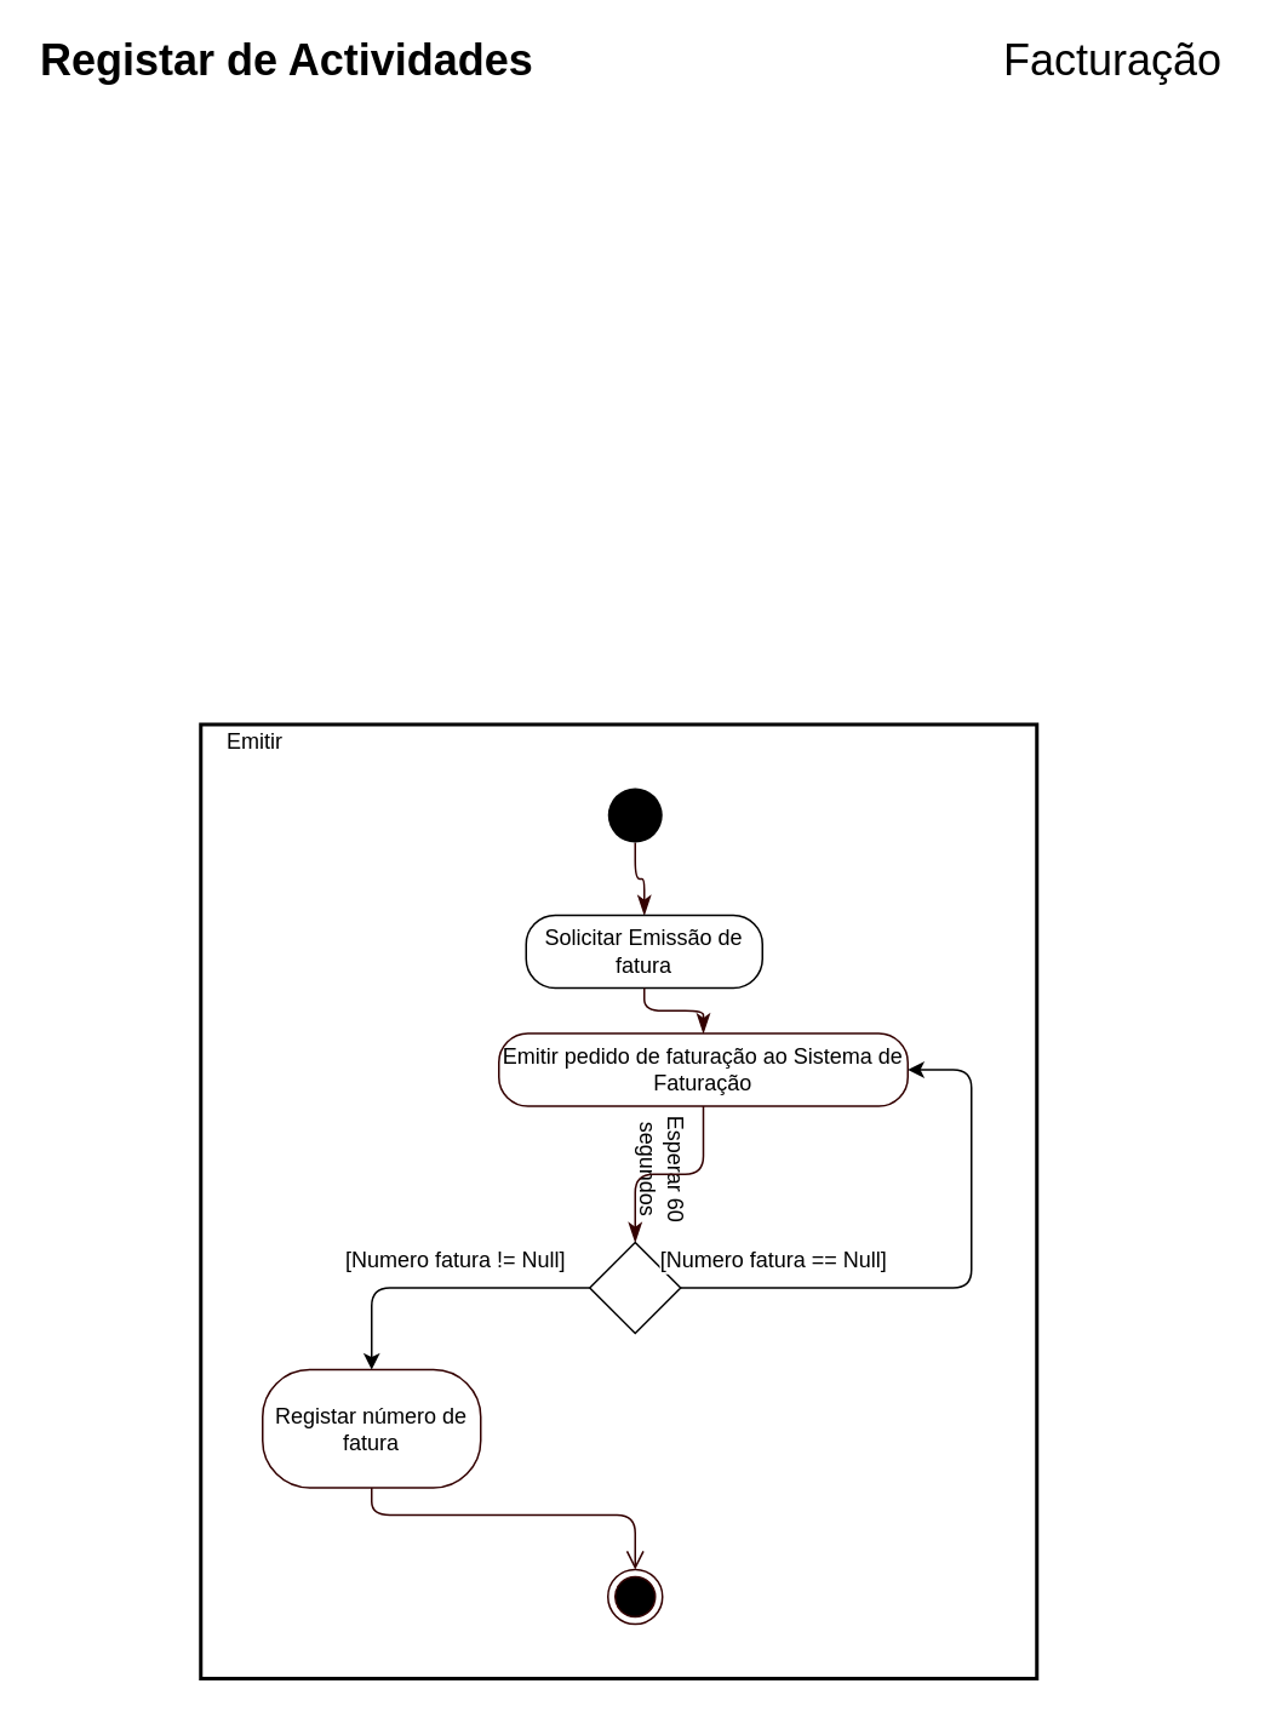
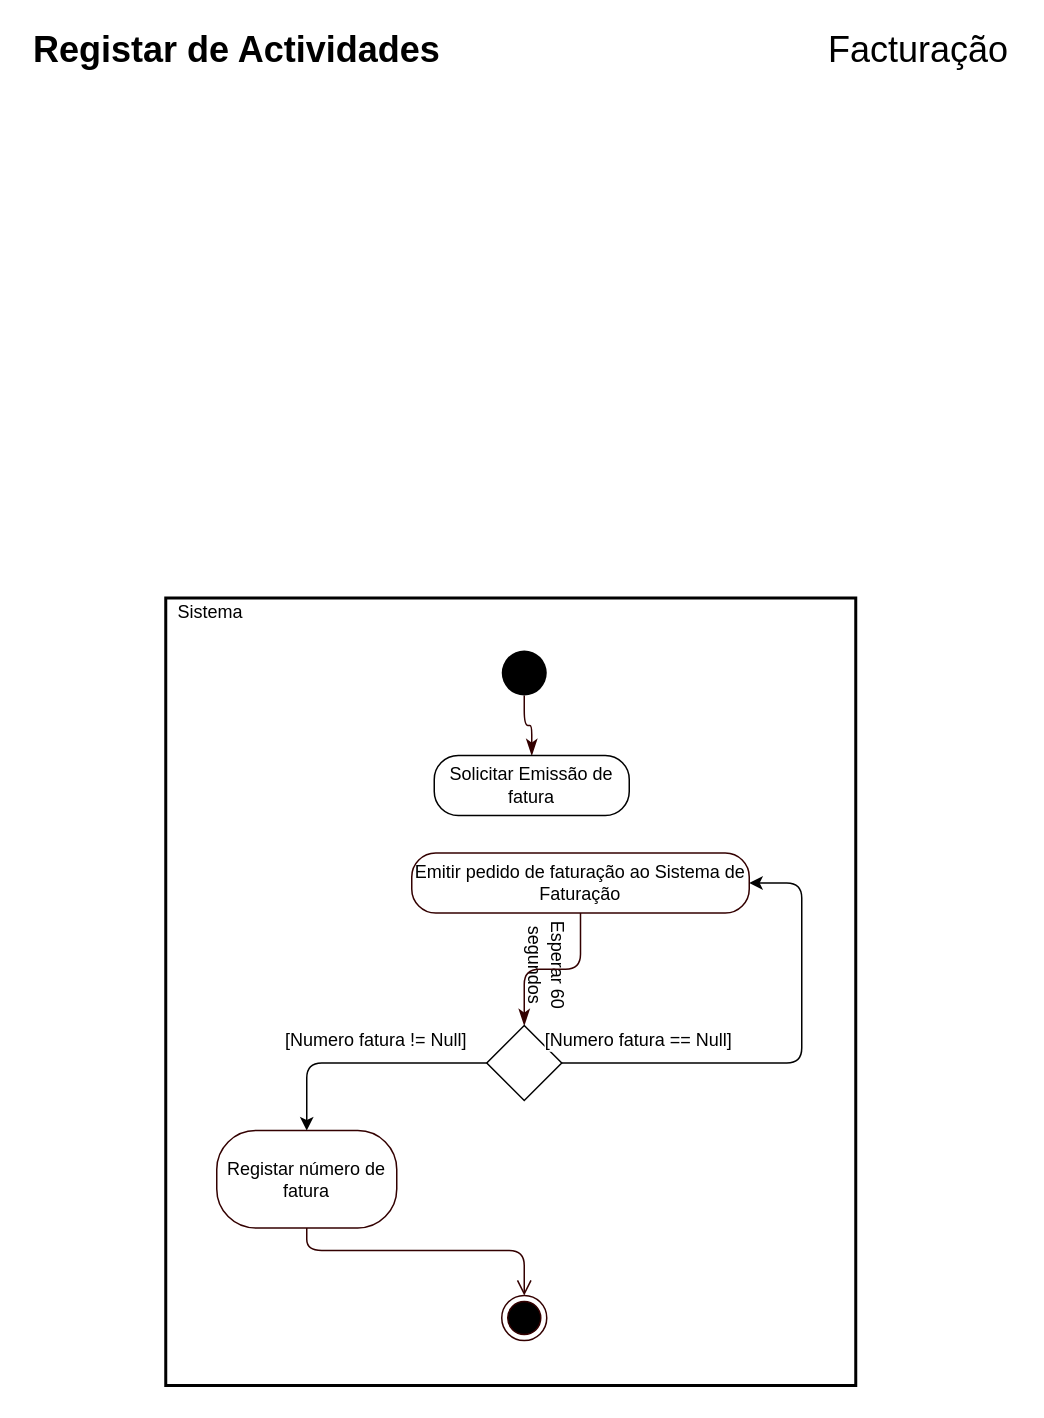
  <mxCell id="0" />
  <mxCell id="1" parent="0" />
  <mxCell id="2" value="" style="rounded=0;whiteSpace=wrap;html=1;strokeColor=#000000;fillColor=none;strokeWidth=2;" parent="1" vertex="1"><mxGeometry x="110" y="395" width="460" height="525" as="geometry" /></mxCell>
  <mxCell id="3" value="" style="edgeStyle=orthogonalEdgeStyle;html=1;verticalAlign=bottom;endArrow=classicThin;endSize=8;entryX=0.5;entryY=0;entryDx=0;entryDy=0;strokeColor=#330000;exitX=0.5;exitY=1;exitDx=0;exitDy=0;endFill=1;" parent="1" source="16" target="4" edge="1"><mxGeometry relative="1" as="geometry"><mxPoint x="363" y="480" as="targetPoint" /><mxPoint x="349" y="470" as="sourcePoint" /></mxGeometry></mxCell>
  <mxCell id="4" value="Solicitar Emissão de fatura" style="rounded=1;whiteSpace=wrap;html=1;arcSize=40;fontColor=#000000;" parent="1" vertex="1"><mxGeometry x="289" y="500" width="130" height="40" as="geometry" /></mxCell>
- <mxCell id="5" value="" style="edgeStyle=orthogonalEdgeStyle;html=1;verticalAlign=bottom;endArrow=classicThin;endSize=8;entryX=0.5;entryY=0;entryDx=0;entryDy=0;strokeColor=#330000;endFill=1;" parent="1" source="4" target="7" edge="1"><mxGeometry relative="1" as="geometry"><mxPoint x="349" y="590" as="targetPoint" /></mxGeometry></mxCell>
  <mxCell id="6" value="Esperar 60 segundos" style="text;html=1;strokeColor=none;fillColor=none;align=center;verticalAlign=middle;whiteSpace=wrap;rounded=0;rotation=90;" parent="1" vertex="1"><mxGeometry x="324" y="630" width="80" height="20" as="geometry" /></mxCell>
  <mxCell id="7" value="Emitir pedido de faturação ao Sistema de Faturação" style="rounded=1;whiteSpace=wrap;html=1;arcSize=40;fontColor=#000000;strokeColor=#330000;" parent="1" vertex="1"><mxGeometry x="274" y="565" width="225" height="40" as="geometry" /></mxCell>
  <mxCell id="8" value="" style="edgeStyle=orthogonalEdgeStyle;html=1;verticalAlign=bottom;endArrow=classicThin;endSize=8;entryX=0.5;entryY=0;entryDx=0;entryDy=0;strokeColor=#330000;endFill=1;" parent="1" source="7" target="9" edge="1"><mxGeometry relative="1" as="geometry"><mxPoint x="349" y="710" as="targetPoint" /></mxGeometry></mxCell>
  <mxCell id="9" value="" style="rhombus;whiteSpace=wrap;html=1;" parent="1" vertex="1"><mxGeometry x="324" y="680" width="50" height="50" as="geometry" /></mxCell>
  <mxCell id="10" value="Registar número de fatura" style="rounded=1;whiteSpace=wrap;html=1;arcSize=40;fontColor=#000000;strokeColor=#330000;" parent="1" vertex="1"><mxGeometry x="144" y="750" width="120" height="65" as="geometry" /></mxCell>
  <mxCell id="11" value="" style="edgeStyle=orthogonalEdgeStyle;html=1;verticalAlign=bottom;endArrow=open;endSize=8;exitX=0.5;exitY=1;exitDx=0;exitDy=0;entryX=0.5;entryY=0;entryDx=0;entryDy=0;strokeColor=#330000;" parent="1" source="10" target="12" edge="1"><mxGeometry relative="1" as="geometry"><mxPoint x="204" y="880" as="targetPoint" /><mxPoint x="494" y="830" as="sourcePoint" /><Array as="points"><mxPoint x="204" y="830" /><mxPoint x="349" y="830" /></Array></mxGeometry></mxCell>
  <mxCell id="12" value="" style="ellipse;html=1;shape=endState;fillColor=#000000;strokeColor=#330000;" parent="1" vertex="1"><mxGeometry x="334" y="860" width="30" height="30" as="geometry" /></mxCell>
  <mxCell id="13" value="" style="group" parent="1" vertex="1" connectable="0"><mxGeometry x="20" y="20" width="654" height="20" as="geometry" /></mxCell>
  <mxCell id="14" value="&lt;h6&gt;&lt;font style=&quot;font-size: 24px&quot;&gt;Registar de Actividades&lt;/font&gt;&lt;/h6&gt;" style="text;html=1;strokeColor=none;fillColor=none;align=left;verticalAlign=middle;whiteSpace=wrap;rounded=0;" parent="13" vertex="1"><mxGeometry width="320" height="20" as="geometry" /></mxCell>
  <mxCell id="15" value="&lt;p&gt;&lt;font style=&quot;font-size: 24px&quot;&gt;Facturação&lt;/font&gt;&lt;/p&gt;" style="text;html=1;strokeColor=none;fillColor=none;align=right;verticalAlign=middle;whiteSpace=wrap;rounded=0;" parent="13" vertex="1"><mxGeometry x="334" width="320" height="20" as="geometry" /></mxCell>
  <mxCell id="16" value="" style="ellipse;fillColor=#000000;strokeColor=none;" parent="1" vertex="1"><mxGeometry x="334" y="430" width="30" height="30" as="geometry" /></mxCell>
  <mxCell id="17" value="&lt;span style=&quot;font-size: 12px&quot;&gt;[Numero fatura == Null]&lt;/span&gt;" style="endArrow=none;html=1;edgeStyle=orthogonalEdgeStyle;entryX=1;entryY=0.5;entryDx=0;entryDy=0;exitX=1;exitY=0.5;exitDx=0;exitDy=0;startArrow=classic;startFill=1;" parent="1" source="7" target="9" edge="1"><mxGeometry x="0.674" y="-15" relative="1" as="geometry"><mxPoint x="874.01" y="605" as="sourcePoint" /><mxPoint x="688.01" y="559" as="targetPoint" /><Array as="points"><mxPoint x="534" y="585" /><mxPoint x="534" y="705" /></Array><mxPoint as="offset" /></mxGeometry></mxCell>
  <mxCell id="18" value="&lt;span style=&quot;font-size: 12px&quot;&gt;[Numero fatura != Null]&lt;/span&gt;" style="endArrow=none;html=1;edgeStyle=orthogonalEdgeStyle;entryX=0;entryY=0.5;entryDx=0;entryDy=0;exitX=0.5;exitY=0;exitDx=0;exitDy=0;startArrow=classic;startFill=1;" parent="1" source="10" target="9" edge="1"><mxGeometry x="0.097" y="15" relative="1" as="geometry"><mxPoint x="434" y="595" as="sourcePoint" /><mxPoint x="384" y="755" as="targetPoint" /><Array as="points"><mxPoint x="204" y="705" /></Array><mxPoint as="offset" /></mxGeometry></mxCell>
- <mxCell id="19" value="Emitir" style="text;html=1;strokeColor=none;fillColor=none;align=center;verticalAlign=middle;whiteSpace=wrap;rounded=0;" parent="1" vertex="1"><mxGeometry x="110" y="395" width="60" height="20" as="geometry" /></mxCell>
+ <mxCell id="19" value="Sistema" style="text;html=1;strokeColor=none;fillColor=none;align=center;verticalAlign=middle;whiteSpace=wrap;rounded=0;" parent="1" vertex="1"><mxGeometry x="110" y="395" width="60" height="20" as="geometry" /></mxCell>
